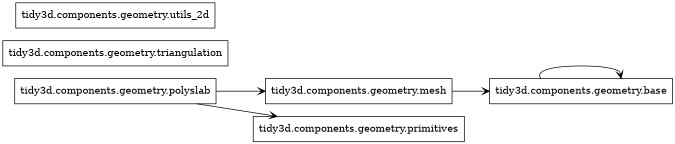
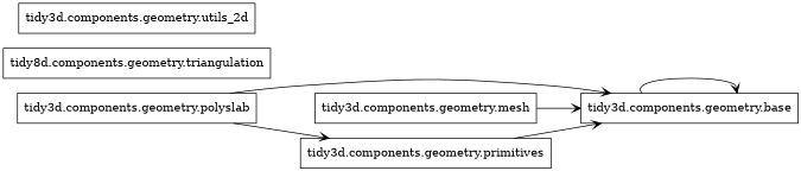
  digraph {
    rankdir=LR
    node [color=black shape=box style=solid]
    edge [arrowhead=open arrowtail=none]
    n1 [label="tidy3d.components.geometry.base"]
    n2 [label="tidy3d.components.geometry.mesh"]
    n3 [label="tidy3d.components.geometry.polyslab"]
    n4 [label="tidy3d.components.geometry.primitives"]
-   n5 [label="tidy3d.components.geometry.triangulation"]
+   n5 [label="tidy8d.components.geometry.triangulation"]
    n6 [label="tidy3d.components.geometry.utils_2d"]
    n1 -> n1
    n2 -> n1
-   n3 -> n2
+   n3 -> n1
    n3 -> n4
+   n4 -> n1
  }
